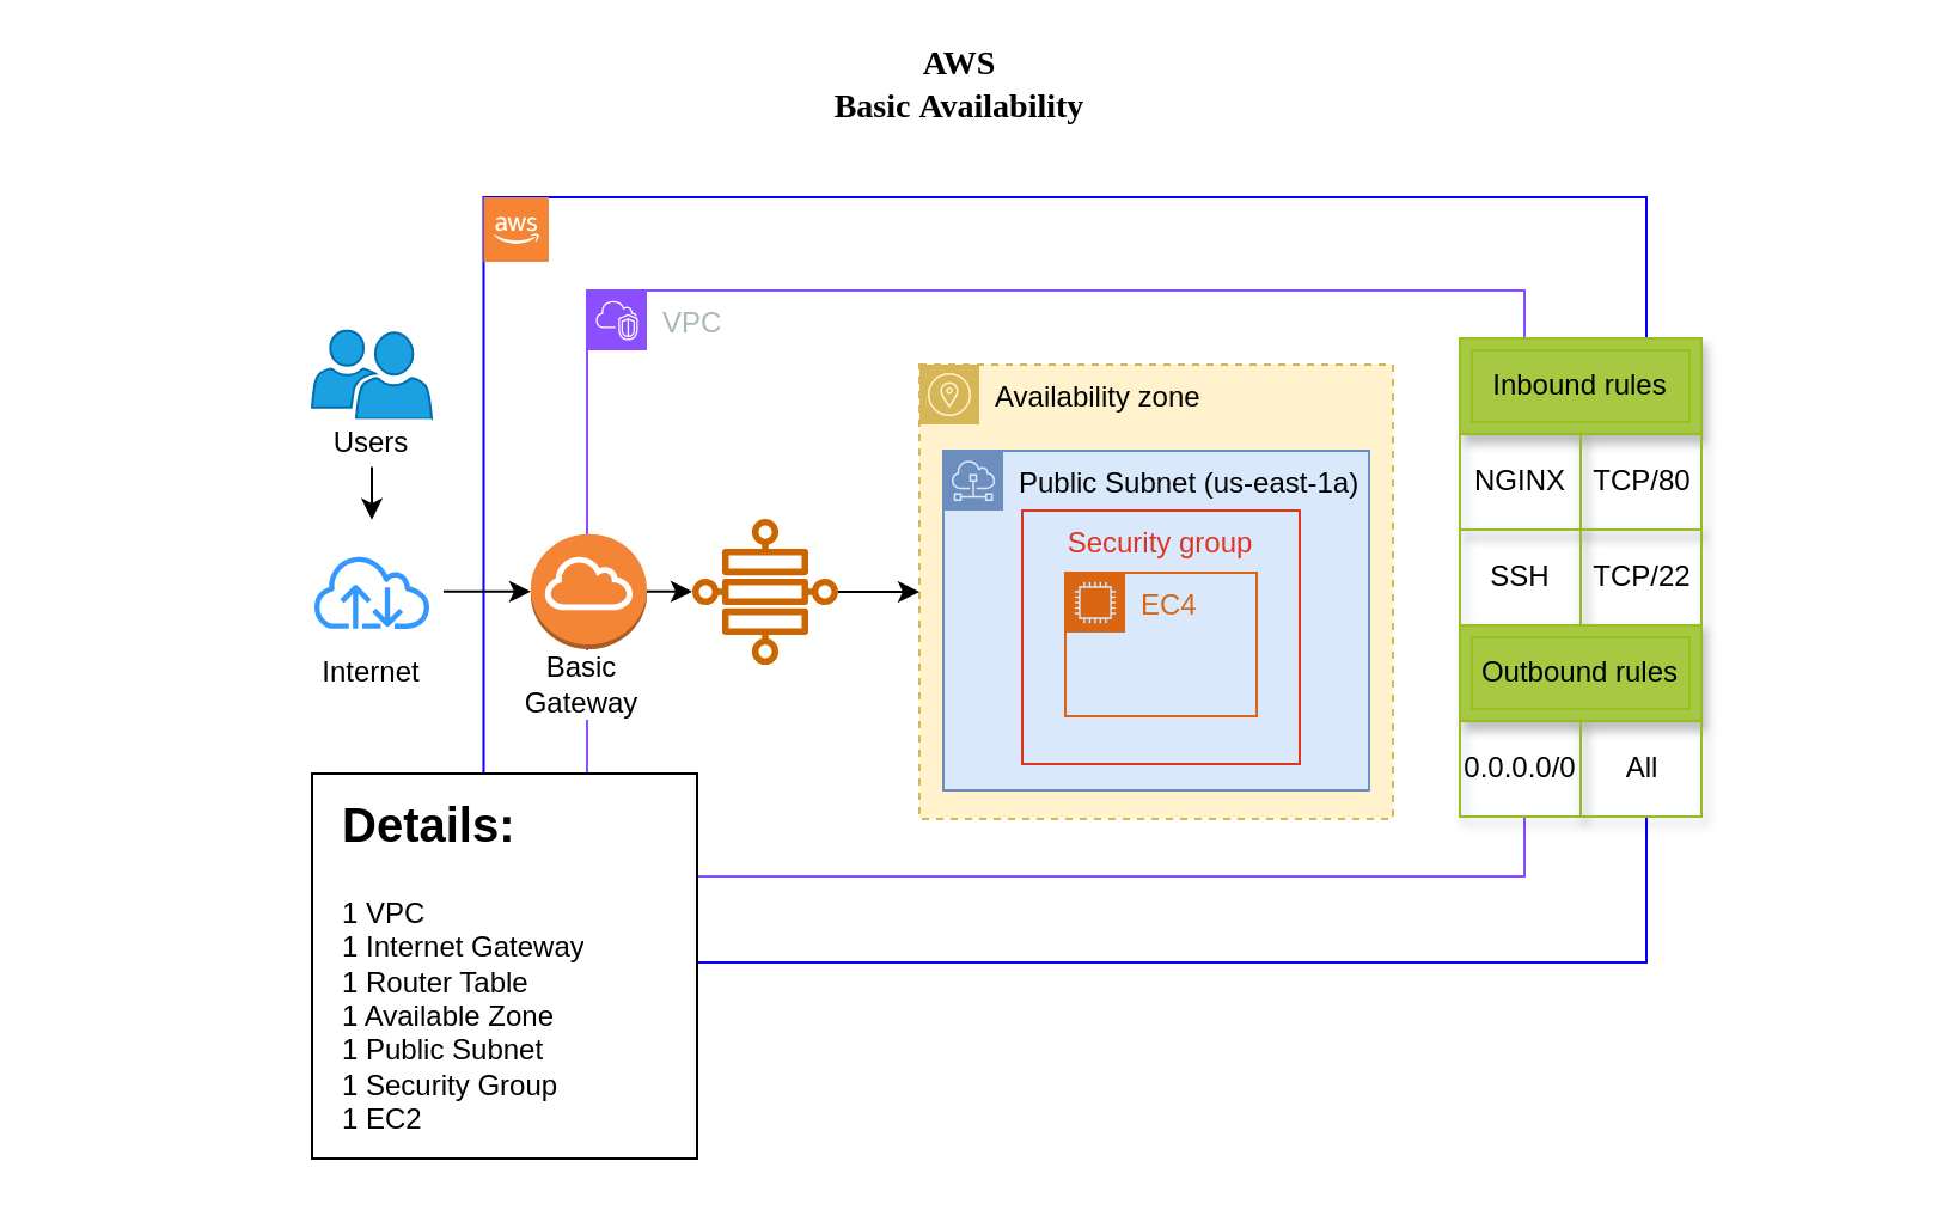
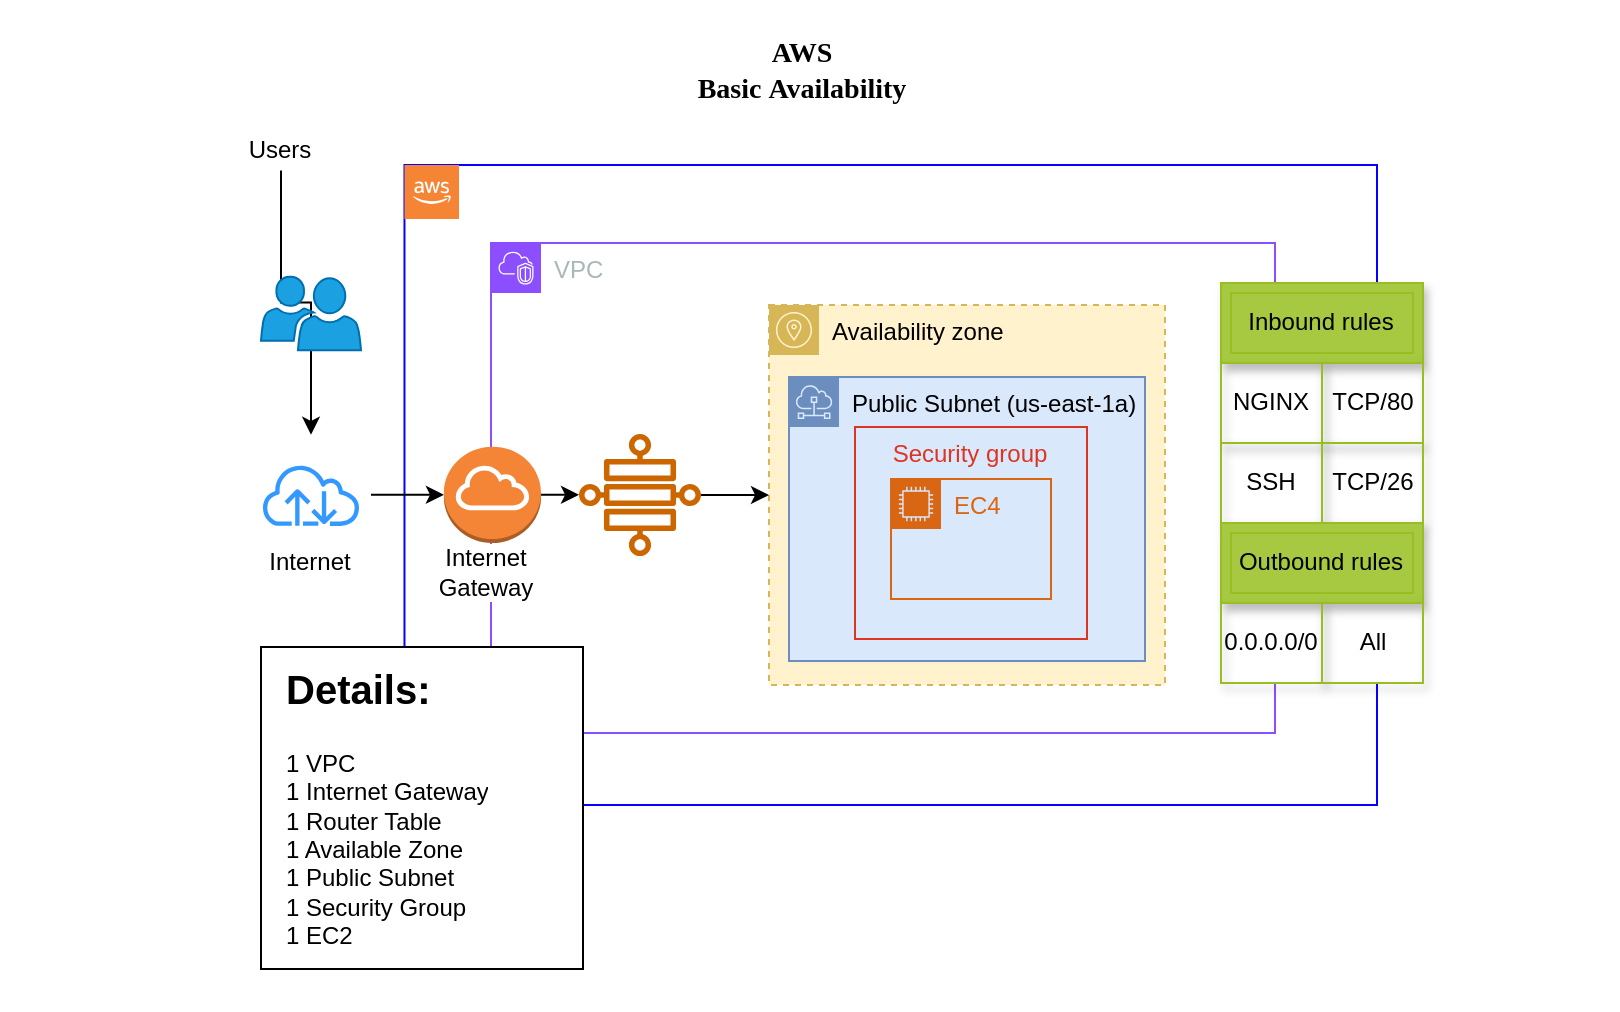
  <mxCell id="0" />
  <mxCell id="1" parent="0" />
  <mxCell id="2" value="" style="group" parent="1" vertex="1" connectable="0"><mxGeometry x="20" y="20" width="768" height="464" as="geometry" /></mxCell>
  <mxCell id="3" value="&lt;h3&gt;&lt;b&gt;&lt;font style=&quot;font-size: 14px;&quot; face=&quot;Verdana&quot;&gt;AWS&lt;br&gt;Basic&amp;nbsp;Availability&lt;/font&gt;&lt;/b&gt;&lt;/h3&gt;" style="text;html=1;align=center;verticalAlign=middle;whiteSpace=wrap;rounded=0;container=0;" parent="2" vertex="1"><mxGeometry x="287.5" width="185.5" height="30" as="geometry" /></mxCell>
  <mxCell id="4" style="edgeStyle=orthogonalEdgeStyle;rounded=0;orthogonalLoop=1;jettySize=auto;html=1;" parent="2" source="16" target="14" edge="1"><mxGeometry relative="1" as="geometry" /></mxCell>
  <mxCell id="5" value="" style="sketch=0;pointerEvents=1;shadow=0;dashed=0;html=1;strokeColor=#006EAF;labelPosition=center;verticalLabelPosition=bottom;verticalAlign=top;align=center;fillColor=#1ba1e2;shape=mxgraph.mscae.intune.user_group;fontFamily=Helvetica;fontSize=12;fontStyle=0;fontColor=#ffffff;container=0;" parent="2" vertex="1"><mxGeometry x="110" y="117.68" width="50" height="37" as="geometry" /></mxCell>
  <mxCell id="6" value="" style="rounded=1;arcSize=0;dashed=0;fillColor=none;gradientColor=none;strokeWidth=1;container=0;strokeColor=#0800FF;" parent="2" vertex="1"><mxGeometry x="181.74" y="62" width="486.26" height="320" as="geometry" /></mxCell>
  <mxCell id="7" value="VPC" style="points=[[0,0],[0.25,0],[0.5,0],[0.75,0],[1,0],[1,0.25],[1,0.5],[1,0.75],[1,1],[0.75,1],[0.5,1],[0.25,1],[0,1],[0,0.75],[0,0.5],[0,0.25]];outlineConnect=0;gradientColor=none;html=1;whiteSpace=wrap;fontSize=12;fontStyle=0;container=0;pointerEvents=0;collapsible=0;recursiveResize=0;shape=mxgraph.aws4.group;grIcon=mxgraph.aws4.group_vpc2;strokeColor=#8C4FFF;fillColor=none;verticalAlign=top;align=left;spacingLeft=30;fontColor=#AAB7B8;dashed=0;" parent="2" vertex="1"><mxGeometry x="225" y="101" width="392" height="245" as="geometry" /></mxCell>
- <mxCell id="8" value="Basic&lt;br&gt;Gateway" style="text;html=1;align=center;verticalAlign=middle;whiteSpace=wrap;rounded=0;labelBackgroundColor=default;container=0;" parent="2" vertex="1"><mxGeometry x="193.47" y="251" width="60" height="30" as="geometry" /></mxCell>
+ <mxCell id="8" value="Internet&lt;br&gt;Gateway" style="text;html=1;align=center;verticalAlign=middle;whiteSpace=wrap;rounded=0;labelBackgroundColor=default;container=0;" parent="2" vertex="1"><mxGeometry x="193.47" y="251" width="60" height="30" as="geometry" /></mxCell>
  <mxCell id="9" value="Availability zone" style="sketch=0;outlineConnect=0;html=1;whiteSpace=wrap;fontSize=12;fontStyle=0;shape=mxgraph.aws4.group;grIcon=mxgraph.aws4.group_availability_zone;strokeColor=#d6b656;fillColor=#fff2cc;verticalAlign=top;align=left;spacingLeft=30;dashed=1;pointerEvents=1;fontFamily=Helvetica;container=0;" parent="2" vertex="1"><mxGeometry x="364" y="132" width="198" height="190" as="geometry" /></mxCell>
  <mxCell id="10" value="Public Subnet (us-east-1a)" style="sketch=0;outlineConnect=0;html=1;whiteSpace=wrap;fontSize=12;fontStyle=0;shape=mxgraph.aws4.group;grIcon=mxgraph.aws4.group_subnet;strokeColor=#6c8ebf;fillColor=#dae8fc;verticalAlign=top;align=left;spacingLeft=30;dashed=0;container=0;" parent="2" vertex="1"><mxGeometry x="374" y="168" width="178" height="142" as="geometry" /></mxCell>
  <mxCell id="11" value="EC4" style="points=[[0,0],[0.25,0],[0.5,0],[0.75,0],[1,0],[1,0.25],[1,0.5],[1,0.75],[1,1],[0.75,1],[0.5,1],[0.25,1],[0,1],[0,0.75],[0,0.5],[0,0.25]];outlineConnect=0;gradientColor=none;html=1;whiteSpace=wrap;fontSize=12;fontStyle=0;container=0;pointerEvents=0;collapsible=0;recursiveResize=0;shape=mxgraph.aws4.group;grIcon=mxgraph.aws4.group_ec2_instance_contents;strokeColor=#D86613;fillColor=none;verticalAlign=top;align=left;spacingLeft=30;fontColor=#D86613;dashed=0;shadow=0;fillStyle=solid;fontFamily=Helvetica;labelBorderColor=none;labelBackgroundColor=none;resizable=1;textDirection=ltr;" parent="2" vertex="1"><mxGeometry x="425.01" y="219" width="80" height="60" as="geometry" /></mxCell>
  <mxCell id="12" style="edgeStyle=orthogonalEdgeStyle;rounded=0;orthogonalLoop=1;jettySize=auto;html=1;exitX=1;exitY=0.5;exitDx=0;exitDy=0;exitPerimeter=0;entryX=0;entryY=0.5;entryDx=0;entryDy=0;entryPerimeter=0;" parent="2" source="17" edge="1"><mxGeometry relative="1" as="geometry"><mxPoint x="269" y="226.5" as="targetPoint" /></mxGeometry></mxCell>
  <mxCell id="13" style="edgeStyle=orthogonalEdgeStyle;rounded=0;orthogonalLoop=1;jettySize=auto;html=1;" parent="2" source="14" target="17" edge="1"><mxGeometry relative="1" as="geometry" /></mxCell>
  <mxCell id="14" value="" style="sketch=0;outlineConnect=0;fontColor=#3333FF;gradientColor=none;strokeColor=#3399FF;fillColor=#ffffff;dashed=0;verticalLabelPosition=bottom;verticalAlign=top;align=center;html=1;fontSize=12;fontStyle=0;aspect=fixed;shape=mxgraph.aws4.resourceIcon;resIcon=mxgraph.aws4.internet;labelBackgroundColor=none;container=0;" parent="2" vertex="1"><mxGeometry x="105" y="196.91" width="60" height="60" as="geometry" /></mxCell>
  <mxCell id="15" value="Internet" style="text;html=1;align=center;verticalAlign=middle;whiteSpace=wrap;rounded=0;labelBackgroundColor=default;container=0;" parent="2" vertex="1"><mxGeometry x="105" y="246" width="60" height="30" as="geometry" /></mxCell>
- <mxCell id="16" value="Users" style="text;html=1;align=center;verticalAlign=middle;whiteSpace=wrap;rounded=0;fontFamily=Helvetica;fontSize=12;fontStyle=0;fillColor=default;labelBackgroundColor=default;container=0;" parent="2" vertex="1"><mxGeometry x="110" y="154.68" width="50" height="20" as="geometry" /></mxCell>
+ <mxCell id="16" value="Users" style="text;html=1;align=center;verticalAlign=middle;whiteSpace=wrap;rounded=0;fontFamily=Helvetica;fontSize=12;fontStyle=0;fillColor=default;labelBackgroundColor=default;container=0;" parent="2" vertex="1"><mxGeometry x="95" y="44.68" width="50" height="20" as="geometry" /></mxCell>
  <mxCell id="17" value="" style="outlineConnect=0;dashed=0;verticalLabelPosition=bottom;verticalAlign=top;align=center;html=1;shape=mxgraph.aws3.internet_gateway;fillColor=#F58536;gradientColor=none;container=0;" parent="2" vertex="1"><mxGeometry x="201.46" y="202.82" width="48.54" height="48.18" as="geometry" /></mxCell>
  <mxCell id="18" style="edgeStyle=orthogonalEdgeStyle;rounded=0;orthogonalLoop=1;jettySize=auto;html=1;" parent="2" source="19" target="9" edge="1"><mxGeometry relative="1" as="geometry" /></mxCell>
  <mxCell id="19" value="" style="sketch=0;outlineConnect=0;fontColor=#232F3E;gradientColor=none;fillColor=#CC6600;strokeColor=none;dashed=0;verticalLabelPosition=bottom;verticalAlign=top;align=center;html=1;fontSize=12;fontStyle=0;aspect=fixed;pointerEvents=1;shape=mxgraph.aws4.cloud_wan_transit_gateway_route_table_attachment;container=0;" parent="2" vertex="1"><mxGeometry x="269" y="196.5" width="61" height="61" as="geometry" /></mxCell>
  <mxCell id="20" value="Security group" style="fillColor=none;strokeColor=#DD3522;verticalAlign=top;fontStyle=0;fontColor=#DD3522;whiteSpace=wrap;html=1;container=0;" parent="2" vertex="1"><mxGeometry x="407" y="193" width="116" height="106" as="geometry" /></mxCell>
  <mxCell id="21" value="" style="group;fillColor=default;container=0;" parent="2" vertex="1" connectable="0"><mxGeometry x="590" y="121" width="101" height="200" as="geometry" /></mxCell>
  <mxCell id="22" value="" style="outlineConnect=0;dashed=0;verticalLabelPosition=bottom;verticalAlign=top;align=center;html=1;shape=mxgraph.aws3.cloud_2;fillColor=#F58534;gradientColor=none;container=0;" parent="2" vertex="1"><mxGeometry x="181.74" y="62" width="27.26" height="27" as="geometry" /></mxCell>
  <mxCell id="23" value="Inbound rules" style="shape=ext;margin=3;double=1;whiteSpace=wrap;html=1;align=center;rounded=0;shadow=1;strokeColor=#98bf21;verticalAlign=middle;fontFamily=Helvetica;fontSize=12;fontColor=default;fillColor=#A7C942;container=0;" parent="2" vertex="1"><mxGeometry x="590" y="121" width="101" height="40" as="geometry" /></mxCell>
  <mxCell id="24" value="NGINX" style="whiteSpace=wrap;html=1;align=center;rounded=0;shadow=1;strokeColor=#98bf21;verticalAlign=middle;fontFamily=Helvetica;fontSize=12;fontColor=default;fillColor=none;container=0;" parent="2" vertex="1"><mxGeometry x="590" y="161" width="50.5" height="40" as="geometry" /></mxCell>
  <mxCell id="25" value="TCP/80" style="whiteSpace=wrap;html=1;align=center;rounded=0;shadow=1;strokeColor=#98bf21;verticalAlign=middle;fontFamily=Helvetica;fontSize=12;fontColor=default;fillColor=none;container=0;" parent="2" vertex="1"><mxGeometry x="640.5" y="161" width="50.5" height="40" as="geometry" /></mxCell>
  <mxCell id="26" value="SSH" style="whiteSpace=wrap;html=1;align=center;rounded=0;shadow=1;strokeColor=#98bf21;verticalAlign=middle;fontFamily=Helvetica;fontSize=12;fontColor=default;fillColor=none;container=0;" parent="2" vertex="1"><mxGeometry x="590" y="201" width="50.5" height="40" as="geometry" /></mxCell>
- <mxCell id="27" value="TCP/22" style="whiteSpace=wrap;html=1;align=center;rounded=0;shadow=1;strokeColor=#98bf21;verticalAlign=middle;fontFamily=Helvetica;fontSize=12;fontColor=default;fillColor=none;container=0;" parent="2" vertex="1"><mxGeometry x="640.5" y="201" width="50.5" height="40" as="geometry" /></mxCell>
+ <mxCell id="27" value="TCP/26" style="whiteSpace=wrap;html=1;align=center;rounded=0;shadow=1;strokeColor=#98bf21;verticalAlign=middle;fontFamily=Helvetica;fontSize=12;fontColor=default;fillColor=none;container=0;" parent="2" vertex="1"><mxGeometry x="640.5" y="201" width="50.5" height="40" as="geometry" /></mxCell>
  <mxCell id="28" value="Outbound rules" style="shape=ext;margin=3;double=1;whiteSpace=wrap;html=1;align=center;rounded=0;shadow=1;strokeColor=#98bf21;verticalAlign=middle;fontFamily=Helvetica;fontSize=12;fontColor=default;fillColor=#A7C942;container=0;" parent="2" vertex="1"><mxGeometry x="590" y="241" width="101" height="40" as="geometry" /></mxCell>
  <mxCell id="29" value="0.0.0.0/0" style="whiteSpace=wrap;html=1;align=center;rounded=0;shadow=1;strokeColor=#98bf21;verticalAlign=middle;fontFamily=Helvetica;fontSize=12;fontColor=default;fillColor=none;container=0;" parent="2" vertex="1"><mxGeometry x="590" y="281" width="50.5" height="40" as="geometry" /></mxCell>
  <mxCell id="30" value="All" style="whiteSpace=wrap;html=1;align=center;rounded=0;shadow=1;strokeColor=#98bf21;verticalAlign=middle;fontFamily=Helvetica;fontSize=12;fontColor=default;fillColor=none;container=0;" parent="2" vertex="1"><mxGeometry x="640.5" y="281" width="50.5" height="40" as="geometry" /></mxCell>
  <mxCell id="31" value="" style="whiteSpace=wrap;html=1;aspect=fixed;container=0;" parent="2" vertex="1"><mxGeometry x="110" y="303" width="161" height="161" as="geometry" /></mxCell>
  <mxCell id="32" value="&lt;h1 style=&quot;margin-top: 0px;&quot;&gt;&lt;font style=&quot;font-size: 20px;&quot;&gt;Details:&lt;/font&gt;&lt;/h1&gt;&lt;p&gt;1 VPC&lt;br&gt;1 Internet Gateway&lt;br&gt;1 Router Table&lt;br&gt;1 Available Zone&lt;br&gt;1 Public Subnet&lt;br&gt;1 Security Group&lt;br&gt;1 EC2&lt;br&gt;&lt;/p&gt;" style="text;html=1;whiteSpace=wrap;overflow=hidden;rounded=0;container=0;" parent="2" vertex="1"><mxGeometry x="121" y="303" width="115" height="148" as="geometry" /></mxCell>
